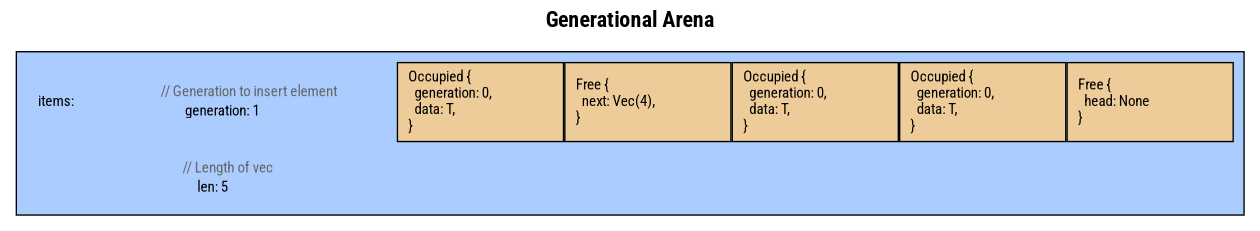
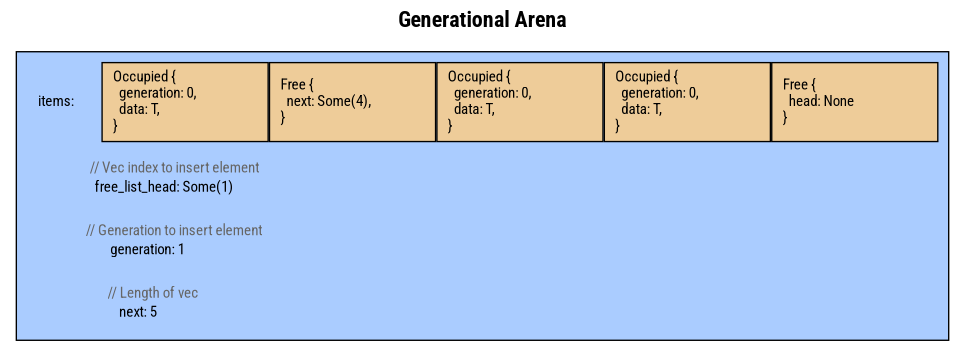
  digraph {
    fontname="Roboto Condensed"
    fontsize=16
    label=<<b>Generational Arena<br /></b>>
    labelloc=top
    newrank=true
    nodesep=0
    ranksep=0
    node [fillcolor="#eecc99" fontname="Roboto Condensed" fontsize=11 shape=box style=filled]
    edge [fontname="Roboto Condensed" style=invis]
    n1 [height=0.8 label="Free {\l  head: None\l}\l" width=1.7]
    n2 [height=0.8 label="Occupied {\l  generation: 0,\l  data: T,\l}\l" width=1.7]
    n3 [height=0.8 label="Occupied {\l  generation: 0,\l  data: T,\l}\l" width=1.7]
-   n4 [height=0.8 label="Free {\l  next: Vec(4),\l}\l" width=1.7]
+   n4 [height=0.8 label="Free {\l  next: Some(4),\l}\l" width=1.7]
    n5 [height=0.8 label="Occupied {\l  generation: 0,\l  data: T,\l}\l" width=1.7]
+   n6 [fillcolor="#aaccff" height=0.1 label=<<table border="0" cellborder="0" cellpadding="0" align="left">                 <tr><td><font color="#666666">// Vec index to insert element</font></td></tr>                 <tr><td>free_list_head: Some(1)       </td></tr>                 </table>> penwidth=0 width=3.0]
    n7 [fillcolor="#aaccff" height=0.1 label=<<table border="0" cellborder="0" cellpadding="0" align="left">                 <tr><td><font color="#666666">// Generation to insert element</font></td></tr>                 <tr><td>generation: 1                 </td></tr>                 </table>> penwidth=0 width=3.0]
-   n8 [fillcolor="#aaccff" height=0.1 label=<<table border="0" cellborder="0" cellpadding="0" align="left">                 <tr><td><font color="#666666">// Length of vec              </font></td></tr>                 <tr><td>len: 5                        </td></tr>                 </table>> penwidth=0 width=3.0]
+   n8 [fillcolor="#aaccff" height=0.1 label=<<table border="0" cellborder="0" cellpadding="0" align="left">                 <tr><td><font color="#666666">// Length of vec              </font></td></tr>                 <tr><td>next: 5                        </td></tr>                 </table>> penwidth=0 width=3.0]
    n9 [fillcolor="#aaccff" label="items:\l" penwidth=0]
    subgraph cluster_1 {
      bgcolor="#aaccff"
      label=""
      n9
      subgraph sub_2 {
        bgcolor="#aaccff"
        label=""
        rank=same
        n1
        n2
        n3
        n4
        n5
      }
      subgraph sub_3 {
        bgcolor="#aaccff"
        label=""
+       n6
        n7
        n8
      }
    }
+   n6 -> n7
    n7 -> n8
+   n9 -> n6
  }
